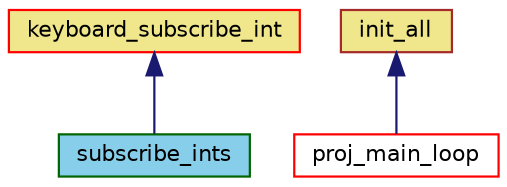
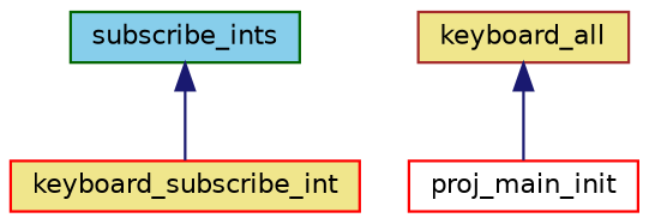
  digraph {
    rankdir=TB
    node [color=red fillcolor=khaki fontname=Helvetica fontsize=10 shape=record style=filled]
    edge [color=midnightblue dir=back fontname=Helvetica fontsize=10 labelfontname=Helvetica labelfontsize=10 style=solid]
    n1 [fontcolor=black height=0.2 label=keyboard_subscribe_int width=0.4]
    n2 [color=darkgreen fillcolor=skyblue height=0.2 label=subscribe_ints width=0.4]
-   n3 [color=brown height=0.2 label=init_all width=0.4]
-   n4 [fillcolor=white height=0.2 label=proj_main_loop width=0.4]
-   n1 -> n2
+   n3 [color=brown height=0.2 label=keyboard_all width=0.4]
+   n4 [fillcolor=white height=0.2 label=proj_main_init width=0.4]
+   n2 -> n1
    n3 -> n4
  }
